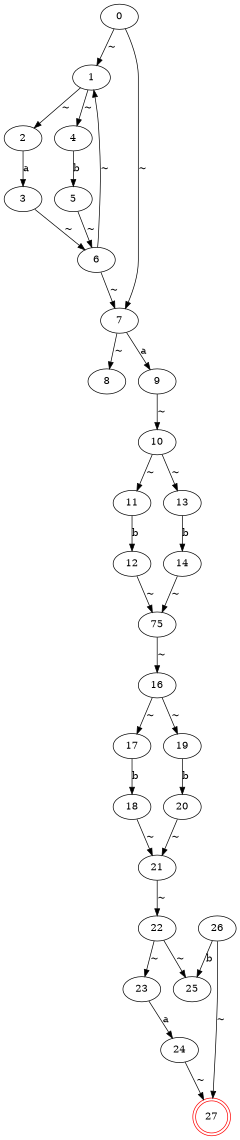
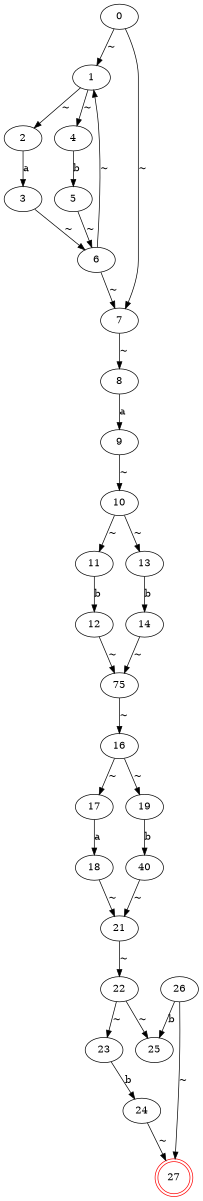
  digraph {
    n1 [label=0]
    n2 [label=1]
    n3 [label=7]
    n4 [label=2]
    n5 [label=4]
    n6 [label=8]
    n7 [label=3]
    n8 [label=5]
    n9 [label=6]
    n10 [label=9]
    n11 [label=10]
    n12 [label=11]
    n13 [label=13]
    n14 [label=12]
    n15 [label=14]
    n16 [label=75]
    n17 [label=16]
    n18 [label=17]
    n19 [label=19]
    n20 [label=18]
-   n21 [label=20]
+   n21 [label=40]
    n22 [label=21]
    n23 [label=22]
    n24 [label=23]
    n25 [label=25]
    n26 [label=24]
    n27 [color=red label=27 shape=doublecircle]
    n28 [label=26]
    n1 -> n2 [label="~"]
    n1 -> n3 [label="~"]
    n2 -> n4 [label="~"]
    n2 -> n5 [label="~"]
    n3 -> n6 [label="~"]
    n4 -> n7 [label=a]
    n5 -> n8 [label=b]
-   n3 -> n10 [label=a]
+   n6 -> n10 [label=a]
    n7 -> n9 [label="~"]
    n8 -> n9 [label="~"]
    n9 -> n2 [label="~"]
    n9 -> n3 [label="~"]
    n10 -> n11 [label="~"]
    n11 -> n12 [label="~"]
    n11 -> n13 [label="~"]
    n12 -> n14 [label=b]
    n13 -> n15 [label=b]
    n14 -> n16 [label="~"]
    n15 -> n16 [label="~"]
    n16 -> n17 [label="~"]
    n17 -> n18 [label="~"]
    n17 -> n19 [label="~"]
-   n18 -> n20 [label=b]
+   n18 -> n20 [label=a]
    n19 -> n21 [label=b]
    n20 -> n22 [label="~"]
    n21 -> n22 [label="~"]
    n22 -> n23 [label="~"]
    n23 -> n24 [label="~"]
    n23 -> n25 [label="~"]
-   n24 -> n26 [label=a]
+   n24 -> n26 [label=b]
    n26 -> n27 [label="~"]
    n28 -> n25 [label=b]
    n28 -> n27 [label="~"]
  }
